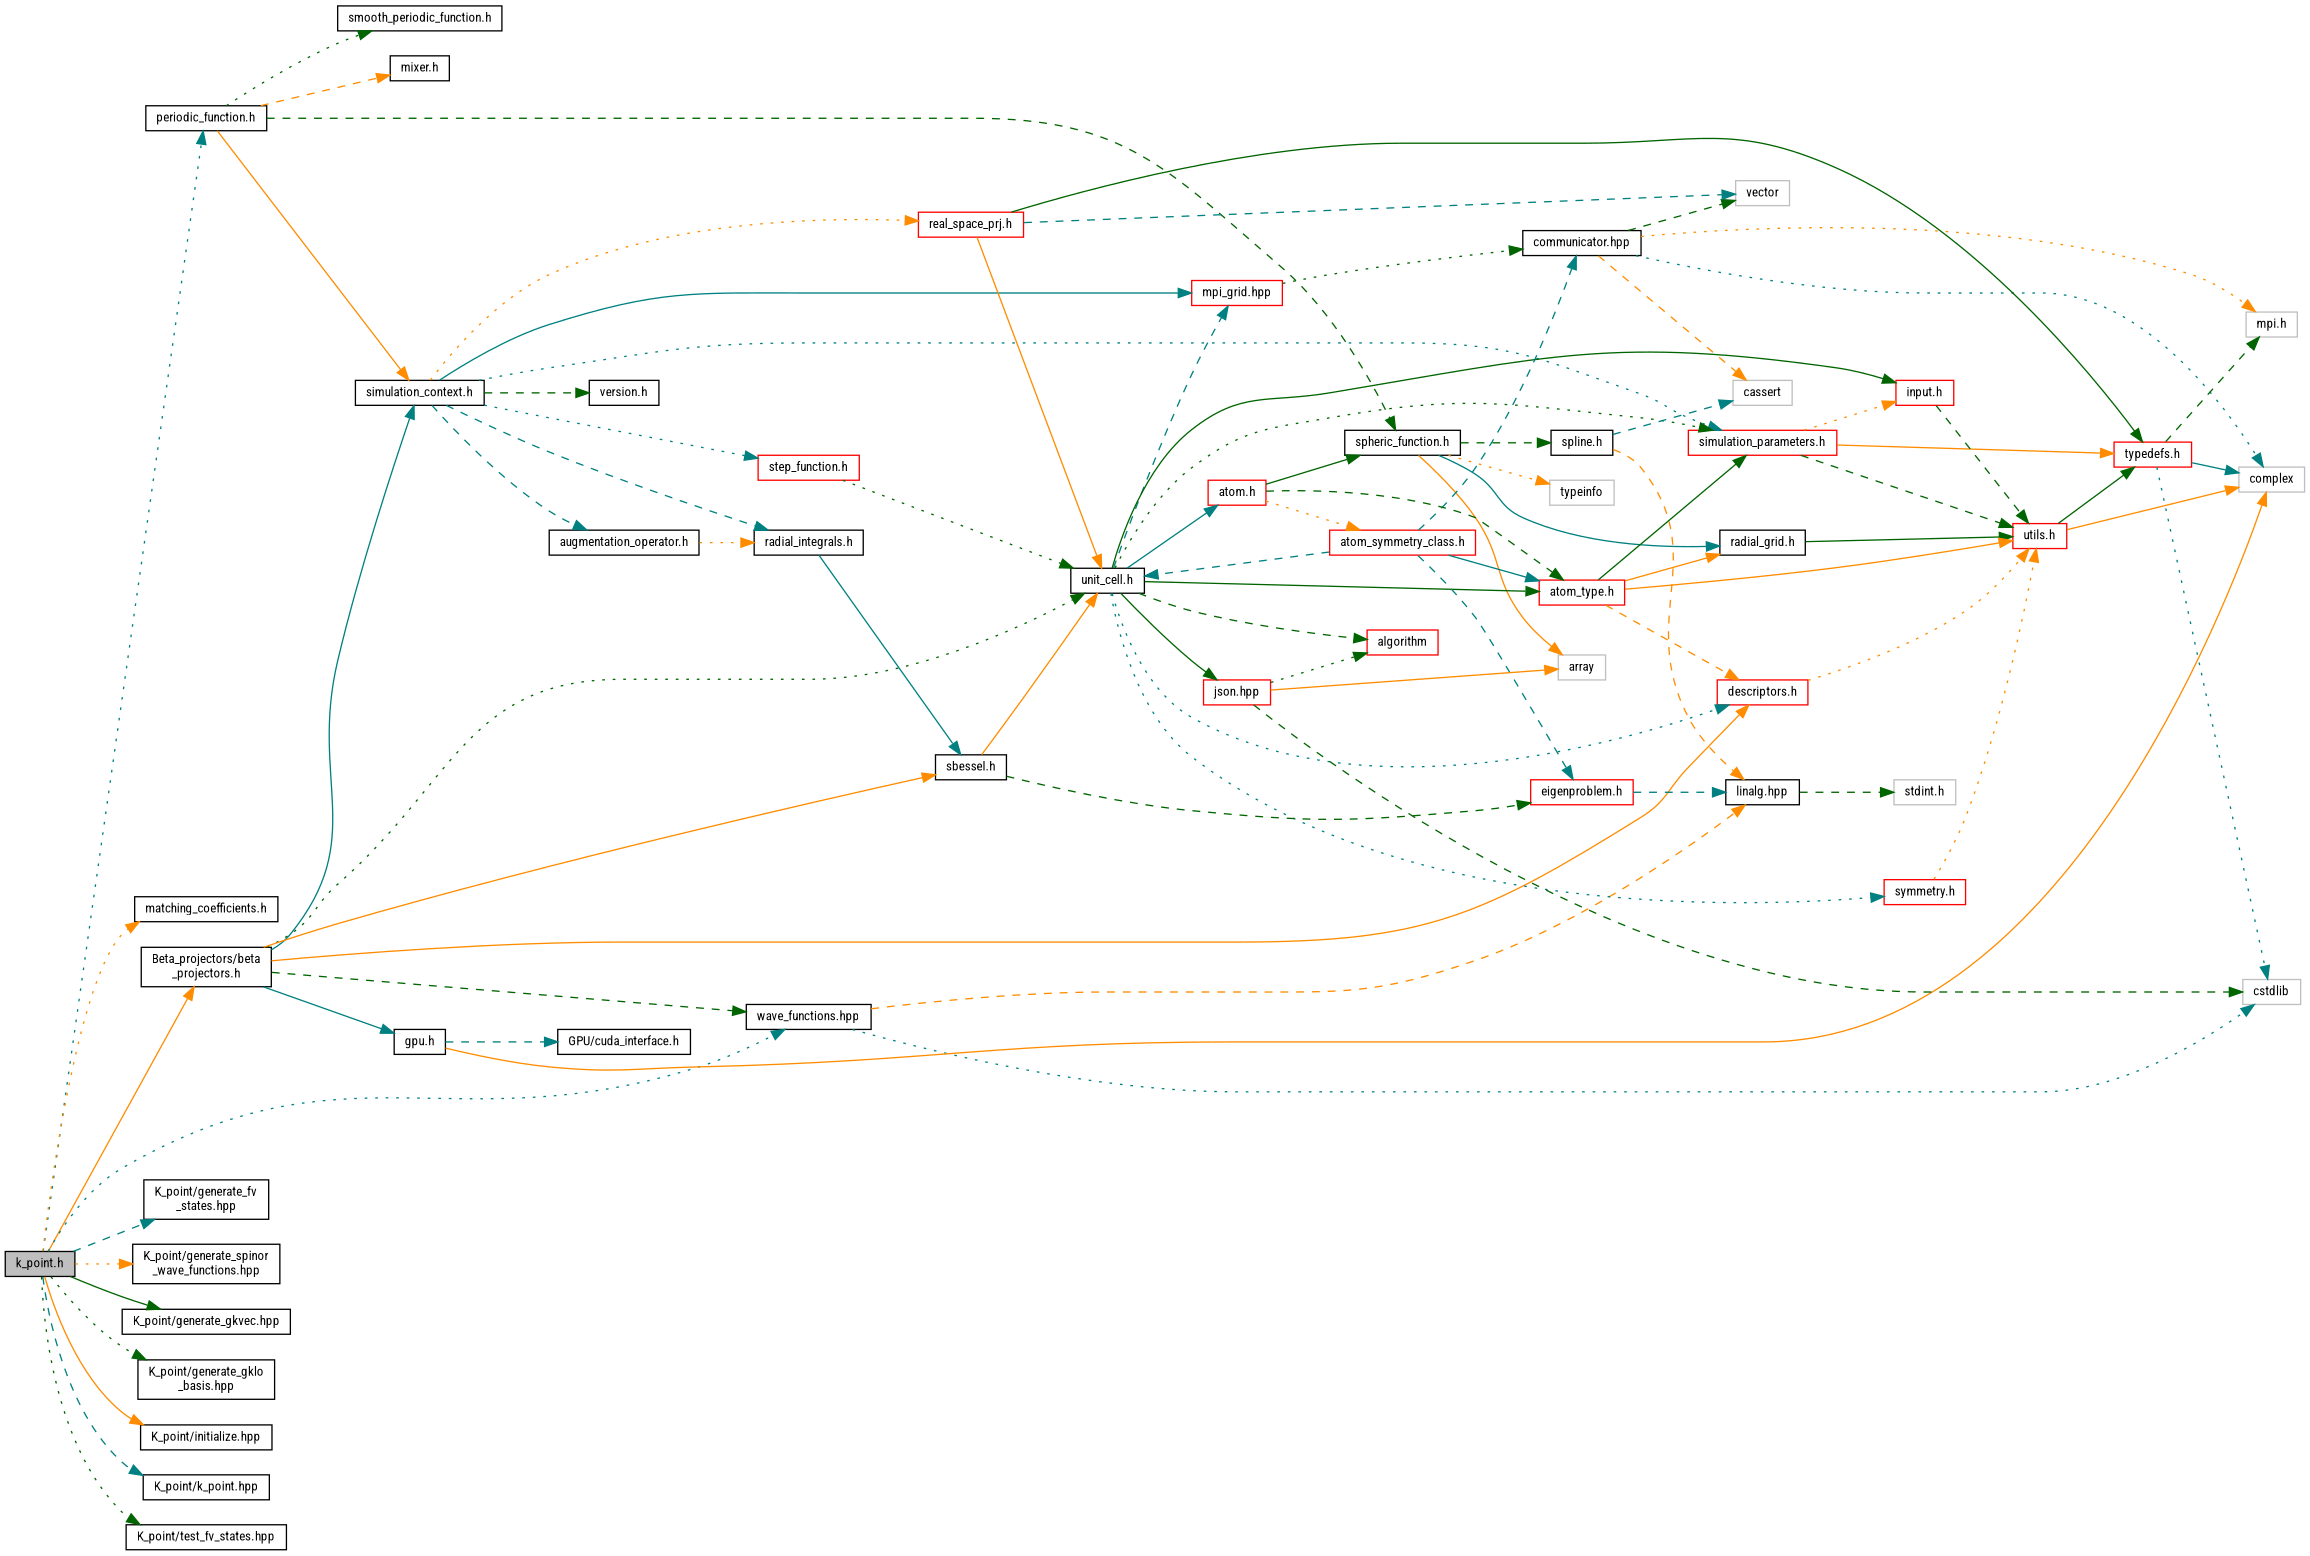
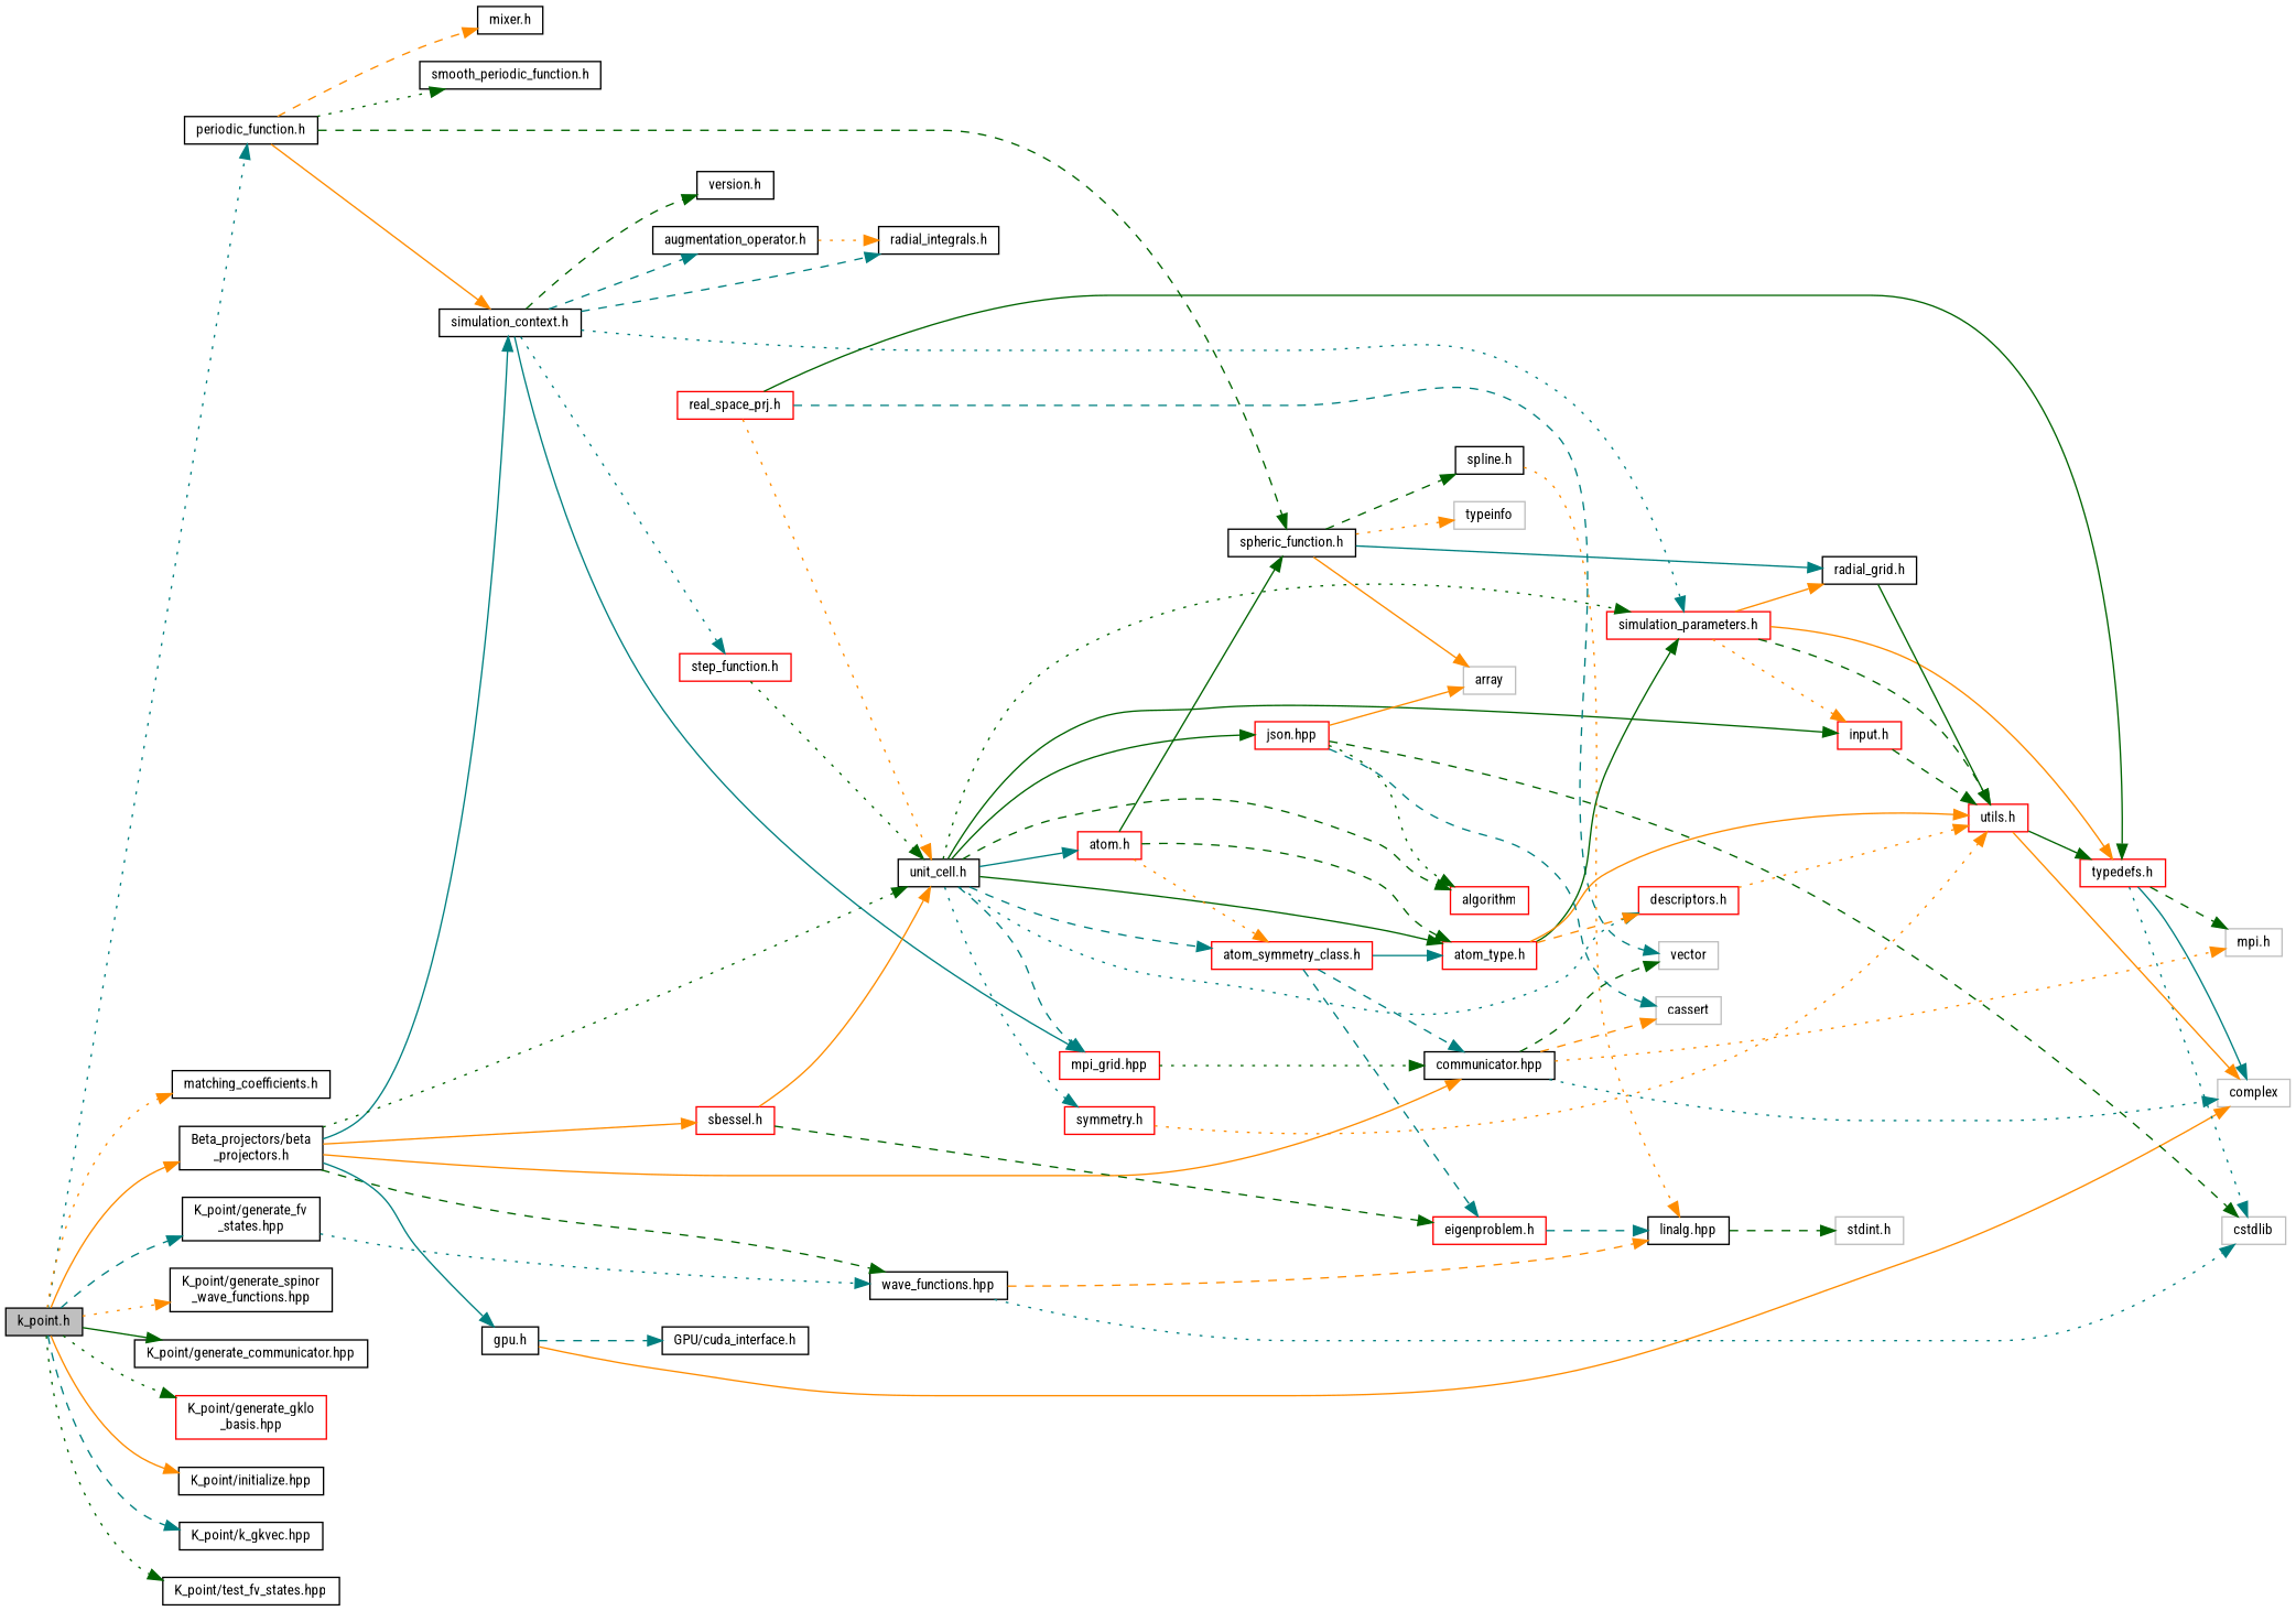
  digraph {
    fontname="Roboto Condensed"
    rankdir=LR
    node [color=black fillcolor=white fontname="Roboto Condensed" fontsize=10 shape=record style=filled]
    edge [color=darkgreen fontname="Roboto Condensed" fontsize=10 labelfontname=Helvetica labelfontsize=10 style=solid]
    n1 [fillcolor=grey75 fontcolor=black height=0.2 label="k_point.h" width=0.4]
    n2 [height=0.2 label="periodic_function.h" width=0.4]
    n3 [height=0.2 label="matching_coefficients.h" width=0.4]
    n4 [height=0.2 label="Beta_projectors/beta\l_projectors.h" width=0.4]
    n5 [height=0.2 label="wave_functions.hpp" width=0.4]
    n6 [height=0.2 label="K_point/generate_fv\l_states.hpp" width=0.4]
    n7 [height=0.2 label="K_point/generate_spinor\l_wave_functions.hpp" width=0.4]
-   n8 [height=0.2 label="K_point/generate_gkvec.hpp" width=0.4]
-   n9 [height=0.2 label="K_point/generate_gklo\l_basis.hpp" width=0.4]
+   n8 [height=0.2 label="K_point/generate_communicator.hpp" width=0.4]
+   n9 [color=red height=0.2 label="K_point/generate_gklo\l_basis.hpp" width=0.4]
    n10 [height=0.2 label="K_point/initialize.hpp" width=0.4]
-   n11 [height=0.2 label="K_point/k_point.hpp" width=0.4]
+   n11 [height=0.2 label="K_point/k_gkvec.hpp" width=0.4]
    n12 [height=0.2 label="K_point/test_fv_states.hpp" width=0.4]
    n13 [height=0.2 label="simulation_context.h" width=0.4]
    n14 [height=0.2 label="spheric_function.h" width=0.4]
    n15 [height=0.2 label="smooth_periodic_function.h" width=0.4]
    n16 [height=0.2 label="mixer.h" width=0.4]
    n17 [height=0.2 label="communicator.hpp" width=0.4]
    n18 [height=0.2 label="unit_cell.h" width=0.4]
-   n19 [height=0.2 label="sbessel.h" width=0.4]
+   n19 [color=red height=0.2 label="sbessel.h" width=0.4]
    n20 [height=0.2 label="gpu.h" width=0.4]
    n21 [color=grey75 height=0.2 label=cstdlib width=0.4]
    n22 [height=0.2 label="linalg.hpp" width=0.4]
    n23 [color=red height=0.2 label="simulation_parameters.h" width=0.4]
    n24 [color=red height=0.2 label="mpi_grid.hpp" width=0.4]
    n25 [color=red height=0.2 label="step_function.h" width=0.4]
    n26 [color=red height=0.2 label="real_space_prj.h" width=0.4]
    n27 [height=0.2 label="version.h" width=0.4]
    n28 [height=0.2 label="augmentation_operator.h" width=0.4]
    n29 [height=0.2 label="radial_integrals.h" width=0.4]
    n30 [height=0.2 label="radial_grid.h" width=0.4]
    n31 [color=grey75 height=0.2 label=array width=0.4]
    n32 [color=grey75 height=0.2 label=typeinfo width=0.4]
    n33 [height=0.2 label="spline.h" width=0.4]
    n34 [color=red height=0.2 label="typedefs.h" width=0.4]
    n35 [color=red height=0.2 label="utils.h" width=0.4]
    n36 [color=red height=0.2 label="input.h" width=0.4]
    n37 [color=grey75 height=0.2 label=vector width=0.4]
    n38 [color=grey75 height=0.2 label="mpi.h" width=0.4]
    n39 [color=grey75 height=0.2 label=complex width=0.4]
    n40 [color=grey75 height=0.2 label=cassert width=0.4]
    n41 [color=red height=0.2 label=algorithm width=0.4]
    n42 [color=red height=0.2 label="descriptors.h" width=0.4]
    n43 [color=red height=0.2 label="atom_type.h" width=0.4]
    n44 [color=red height=0.2 label="atom_symmetry_class.h" width=0.4]
    n45 [color=red height=0.2 label="atom.h" width=0.4]
    n46 [color=red height=0.2 label="symmetry.h" width=0.4]
    n47 [color=red height=0.2 label="json.hpp" width=0.4]
    n48 [color=red height=0.2 label="eigenproblem.h" width=0.4]
    n49 [color=grey75 height=0.2 label="stdint.h" width=0.4]
    n50 [height=0.2 label="GPU/cuda_interface.h" width=0.4]
    n1 -> n2 [color=teal style=dotted]
    n1 -> n3 [color=darkorange style=dotted]
    n1 -> n4 [color=darkorange]
-   n1 -> n5 [color=teal style=dotted]
+   n6 -> n5 [color=teal style=dotted]
    n1 -> n6 [color=teal style=dashed]
    n1 -> n7 [color=darkorange style=dotted]
    n1 -> n8
    n1 -> n9 [style=dotted]
    n1 -> n10 [color=darkorange]
    n1 -> n11 [color=teal style=dashed]
    n1 -> n12 [style=dotted]
    n2 -> n13 [color=darkorange]
    n2 -> n14 [style=dashed]
    n2 -> n15 [style=dotted]
    n2 -> n16 [color=darkorange style=dashed]
    n4 -> n5 [style=dashed]
    n4 -> n13 [color=teal]
-   n4 -> n42 [color=darkorange]
+   n4 -> n17 [color=darkorange]
    n4 -> n18 [style=dotted]
    n4 -> n19 [color=darkorange]
    n4 -> n20 [color=teal]
    n5 -> n21 [color=teal style=dotted]
    n5 -> n22 [color=darkorange style=dashed]
    n13 -> n23 [color=teal style=dotted]
    n13 -> n24 [color=teal]
    n13 -> n25 [color=teal style=dotted]
-   n13 -> n26 [color=darkorange style=dotted]
    n13 -> n27 [style=dashed]
    n13 -> n28 [color=teal style=dashed]
    n13 -> n29 [color=teal style=dashed]
    n14 -> n30 [color=teal]
    n14 -> n31 [color=darkorange]
    n14 -> n32 [color=darkorange style=dotted]
    n14 -> n33 [style=dashed]
    n17 -> n37 [style=dashed]
    n17 -> n38 [color=darkorange style=dotted]
    n17 -> n39 [color=teal style=dotted]
    n17 -> n40 [color=darkorange style=dashed]
    n18 -> n23 [style=dotted]
    n18 -> n24 [color=teal style=dashed]
    n18 -> n36
    n18 -> n41 [style=dashed]
    n18 -> n42 [color=teal style=dotted]
    n18 -> n43
-   n44 -> n18 [color=teal style=dashed]
+   n18 -> n44 [color=teal style=dashed]
    n18 -> n45 [color=teal]
    n18 -> n46 [color=teal style=dotted]
    n18 -> n47
    n19 -> n18 [color=darkorange]
    n19 -> n48 [style=dashed]
    n20 -> n39 [color=darkorange]
    n20 -> n50 [color=teal style=dashed]
    n22 -> n49 [style=dashed]
    n23 -> n34 [color=darkorange]
    n23 -> n35 [style=dashed]
    n23 -> n36 [color=darkorange style=dotted]
    n24 -> n17 [style=dotted]
    n25 -> n18 [style=dotted]
-   n26 -> n18 [color=darkorange]
+   n26 -> n18 [color=darkorange style=dotted]
    n26 -> n34
    n26 -> n37 [color=teal style=dashed]
    n28 -> n29 [color=darkorange style=dotted]
-   n29 -> n19 [color=teal]
    n30 -> n35
-   n33 -> n22 [color=darkorange style=dashed]
+   n33 -> n22 [color=darkorange style=dotted]
    n34 -> n21 [color=teal style=dotted]
    n34 -> n38 [style=dashed]
    n34 -> n39 [color=teal]
    n35 -> n34
    n35 -> n39 [color=darkorange]
    n36 -> n35 [style=dashed]
    n42 -> n35 [color=darkorange style=dotted]
    n43 -> n23
-   n43 -> n30 [color=darkorange]
+   n23 -> n30 [color=darkorange]
    n43 -> n35 [color=darkorange]
    n43 -> n42 [color=darkorange style=dashed]
    n44 -> n17 [color=teal style=dashed]
    n44 -> n43 [color=teal]
    n44 -> n48 [color=teal style=dashed]
    n45 -> n14
    n45 -> n43 [style=dashed]
    n45 -> n44 [color=darkorange style=dotted]
    n46 -> n35 [color=darkorange style=dotted]
    n47 -> n21 [style=dashed]
    n47 -> n31 [color=darkorange]
-   n33 -> n40 [color=teal style=dashed]
+   n47 -> n40 [color=teal style=dashed]
    n47 -> n41 [style=dotted]
    n48 -> n22 [color=teal style=dashed]
  }
